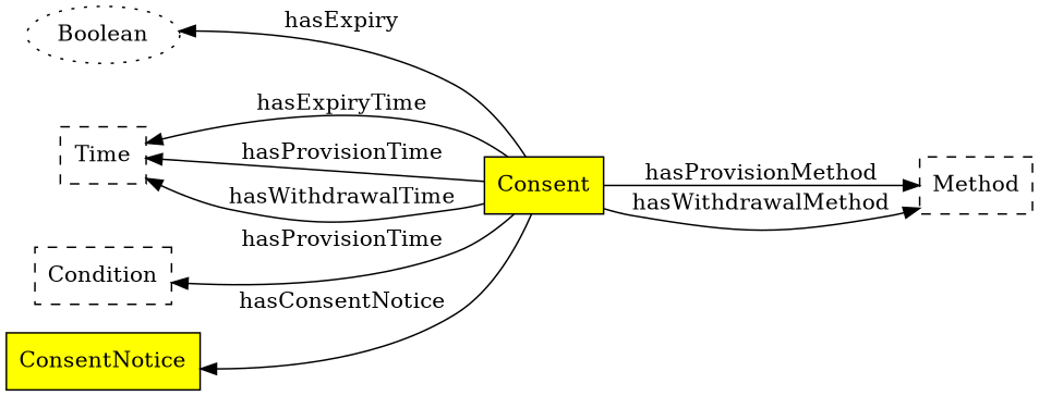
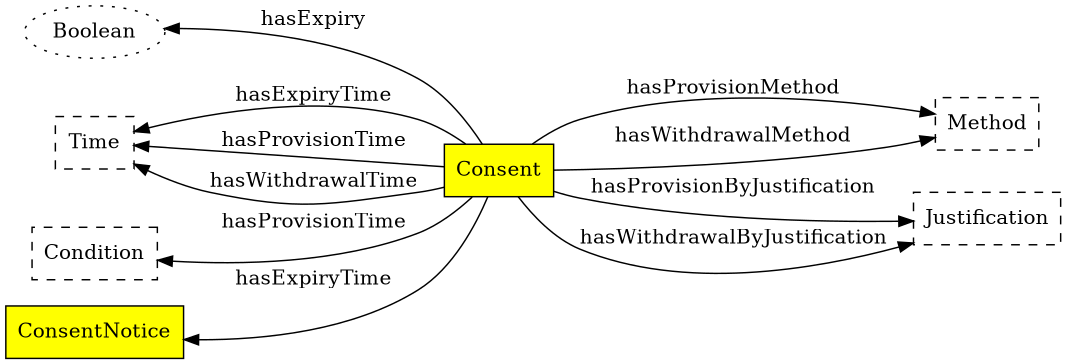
  digraph {
    compound=true
    rankdir=RL
    node [fillcolor=yellow shape=rect style=dashed]
    Boolean [shape=ellipse style=dotted]
    Consent [style=filled]
    Time
    Condition
    ConsentNotice [style=filled]
    Method
+   Justification
    Consent -> Boolean [label=hasExpiry]
    Consent -> Time [label=hasExpiryTime]
    Consent -> Time [label=hasProvisionTime]
    Consent -> Time [label=hasWithdrawalTime]
    Consent -> Condition [label=hasProvisionTime]
-   Consent -> ConsentNotice [label=hasConsentNotice]
+   Consent -> ConsentNotice [label=hasExpiryTime]
    Method -> Consent [arrowhead=none dir=both label=hasProvisionMethod]
    Method -> Consent [arrowhead=none dir=both label=hasWithdrawalMethod]
+   Justification -> Consent [arrowhead=none dir=both label=hasProvisionByJustification]
+   Justification -> Consent [arrowhead=none dir=both label=hasWithdrawalByJustification]
  }
